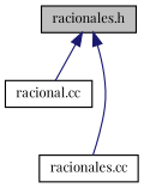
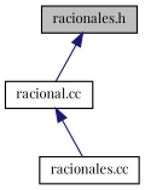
  digraph {
    fontname="Playfair Display"
    node [color=black fillcolor=white fontname="Playfair Display" fontsize=10 shape=record style=filled]
    edge [color=midnightblue dir=back fontname="Playfair Display" fontsize=10 labelfontname=Helvetica labelfontsize=10 style=solid]
    n1 [fillcolor=grey75 fontcolor=black height=0.2 label="racionales.h" width=0.4]
    n2 [height=0.2 label="racional.cc" width=0.4]
    n3 [height=0.2 label="racionales.cc" width=0.4]
    n1 -> n2
-   n1 -> n3
+   n2 -> n3
  }
